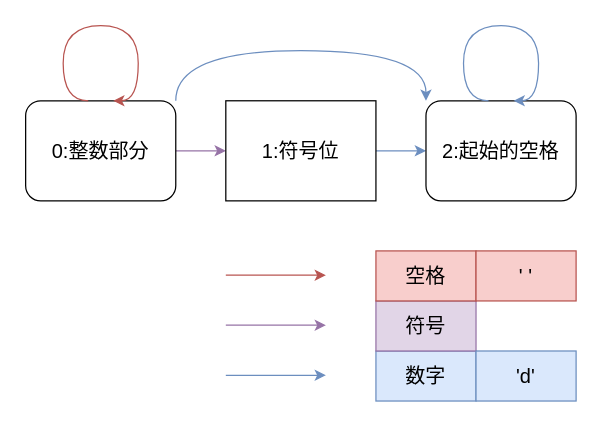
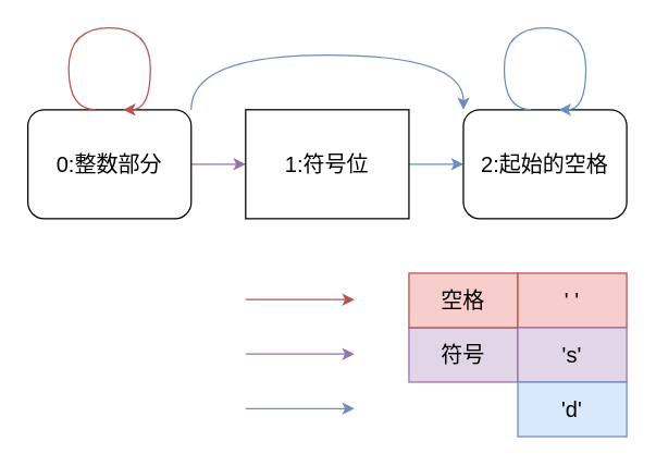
  <mxCell id="0" />
  <mxCell id="1" parent="0" />
  <mxCell id="2" value="" style="edgeStyle=none;html=1;fontSize=16;fillColor=#e1d5e7;strokeColor=#9673a6;" parent="1" source="4" target="6" edge="1"><mxGeometry relative="1" as="geometry" /></mxCell>
  <mxCell id="3" style="edgeStyle=orthogonalEdgeStyle;html=1;exitX=1;exitY=0;exitDx=0;exitDy=0;entryX=0;entryY=0;entryDx=0;entryDy=0;fontSize=16;curved=1;fillColor=#dae8fc;strokeColor=#6c8ebf;" parent="1" source="4" target="7" edge="1"><mxGeometry relative="1" as="geometry"><Array as="points"><mxPoint x="140" y="40" /><mxPoint x="340" y="40" /></Array></mxGeometry></mxCell>
  <mxCell id="4" value="&lt;span style=&quot;font-size: 16px;&quot;&gt;0:整数部分&lt;/span&gt;" style="rounded=1;whiteSpace=wrap;html=1;" parent="1" vertex="1"><mxGeometry x="20" y="80" width="120" height="80" as="geometry" /></mxCell>
  <mxCell id="5" value="" style="edgeStyle=none;html=1;fontSize=16;fillColor=#dae8fc;strokeColor=#6c8ebf;" parent="1" source="6" target="7" edge="1"><mxGeometry relative="1" as="geometry" /></mxCell>
  <mxCell id="6" value="&lt;span style=&quot;font-size: 16px;&quot;&gt;1:符号位&lt;/span&gt;" style="whiteSpace=wrap;html=1;rounded=0;" parent="1" vertex="1"><mxGeometry x="180" y="80" width="120" height="80" as="geometry" /></mxCell>
  <mxCell id="7" value="&lt;span style=&quot;font-size: 16px;&quot;&gt;2:起始的空格&lt;/span&gt;" style="rounded=1;whiteSpace=wrap;html=1;" parent="1" vertex="1"><mxGeometry x="340" y="80" width="120" height="80" as="geometry" /></mxCell>
  <mxCell id="8" value="" style="group" parent="1" vertex="1" connectable="0"><mxGeometry x="180" y="200" width="200" height="120" as="geometry" /></mxCell>
  <mxCell id="9" value="" style="group;fontSize=16;" parent="8" vertex="1" connectable="0"><mxGeometry y="80" width="200" height="40" as="geometry" /></mxCell>
  <mxCell id="10" value="" style="endArrow=classic;html=1;fontSize=16;elbow=vertical;jumpStyle=arc;fillColor=#dae8fc;strokeColor=#6c8ebf;" parent="9" edge="1"><mxGeometry width="50" height="50" relative="1" as="geometry"><mxPoint y="19.41" as="sourcePoint" /><mxPoint x="80" y="19.41" as="targetPoint" /></mxGeometry></mxCell>
- <mxCell id="11" value="数字" style="text;strokeColor=#6c8ebf;align=center;fillColor=#dae8fc;html=1;verticalAlign=middle;whiteSpace=wrap;rounded=0;fontSize=16;" parent="9" vertex="1"><mxGeometry x="120" width="80" height="40" as="geometry" /></mxCell>
  <mxCell id="12" value="" style="group;fontSize=16;" parent="8" vertex="1" connectable="0"><mxGeometry y="40" width="200" height="40" as="geometry" /></mxCell>
  <mxCell id="13" value="" style="endArrow=classic;html=1;fontSize=16;elbow=vertical;jumpStyle=arc;fillColor=#e1d5e7;strokeColor=#9673a6;" parent="12" edge="1"><mxGeometry width="50" height="50" relative="1" as="geometry"><mxPoint y="19.41" as="sourcePoint" /><mxPoint x="80" y="19.41" as="targetPoint" /></mxGeometry></mxCell>
  <mxCell id="14" value="符号" style="text;strokeColor=#9673a6;align=center;fillColor=#e1d5e7;html=1;verticalAlign=middle;whiteSpace=wrap;rounded=0;fontSize=16;" parent="12" vertex="1"><mxGeometry x="120" width="80" height="40" as="geometry" /></mxCell>
  <mxCell id="15" value="" style="group;fontSize=16;" parent="8" vertex="1" connectable="0"><mxGeometry width="200" height="40" as="geometry" /></mxCell>
  <mxCell id="16" value="" style="endArrow=classic;html=1;fontSize=16;elbow=vertical;jumpStyle=arc;fillColor=#f8cecc;strokeColor=#b85450;" parent="15" edge="1"><mxGeometry width="50" height="50" relative="1" as="geometry"><mxPoint y="19.41" as="sourcePoint" /><mxPoint x="80" y="19.41" as="targetPoint" /></mxGeometry></mxCell>
  <mxCell id="17" value="空格" style="text;strokeColor=#b85450;align=center;fillColor=#f8cecc;html=1;verticalAlign=middle;whiteSpace=wrap;rounded=0;fontSize=16;" parent="15" vertex="1"><mxGeometry x="120" width="80" height="40" as="geometry" /></mxCell>
  <mxCell id="18" value="' '" style="text;strokeColor=#b85450;align=center;fillColor=#f8cecc;html=1;verticalAlign=middle;whiteSpace=wrap;rounded=0;fontSize=16;" parent="1" vertex="1"><mxGeometry x="380" y="200" width="80" height="40" as="geometry" /></mxCell>
+ <mxCell id="19" value="'s'" style="text;strokeColor=#9673a6;align=center;fillColor=#e1d5e7;html=1;verticalAlign=middle;whiteSpace=wrap;rounded=0;fontSize=16;" parent="1" vertex="1"><mxGeometry x="380" y="240" width="80" height="40" as="geometry" /></mxCell>
  <mxCell id="20" value="'d'" style="text;strokeColor=#6c8ebf;align=center;fillColor=#dae8fc;html=1;verticalAlign=middle;whiteSpace=wrap;rounded=0;fontSize=16;" parent="1" vertex="1"><mxGeometry x="380" y="280" width="80" height="40" as="geometry" /></mxCell>
  <mxCell id="21" value="" style="endArrow=classic;html=1;fontSize=16;curved=1;elbow=vertical;jumpStyle=arc;edgeStyle=orthogonalEdgeStyle;fillColor=#f8cecc;strokeColor=#b85450;" parent="1" edge="1"><mxGeometry width="50" height="50" relative="1" as="geometry"><mxPoint x="70" y="80" as="sourcePoint" /><mxPoint x="90" y="80" as="targetPoint" /><Array as="points"><mxPoint x="50" y="80" /><mxPoint x="50" y="20" /><mxPoint x="110" y="20" /><mxPoint x="110" y="80" /></Array></mxGeometry></mxCell>
  <mxCell id="22" value="" style="endArrow=classic;html=1;fontSize=16;curved=1;elbow=vertical;jumpStyle=arc;edgeStyle=orthogonalEdgeStyle;fillColor=#dae8fc;strokeColor=#6c8ebf;" parent="1" edge="1"><mxGeometry width="50" height="50" relative="1" as="geometry"><mxPoint x="390" y="80" as="sourcePoint" /><mxPoint x="410" y="80" as="targetPoint" /><Array as="points"><mxPoint x="370" y="80" /><mxPoint x="370" y="20" /><mxPoint x="430" y="20" /><mxPoint x="430" y="80" /></Array></mxGeometry></mxCell>
